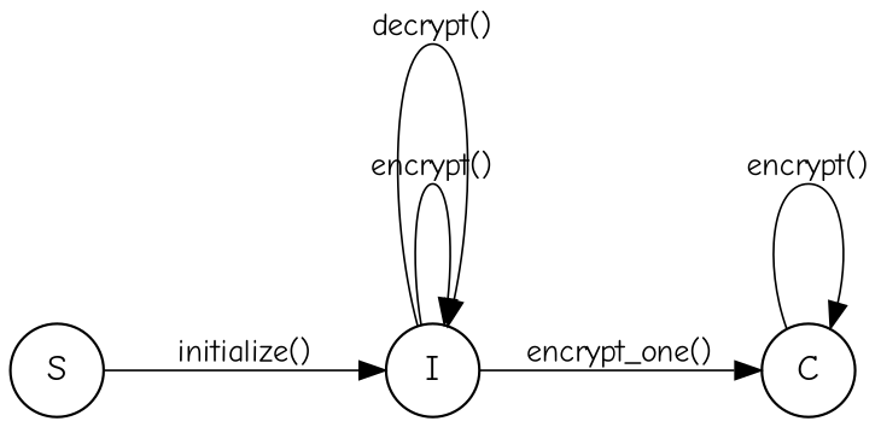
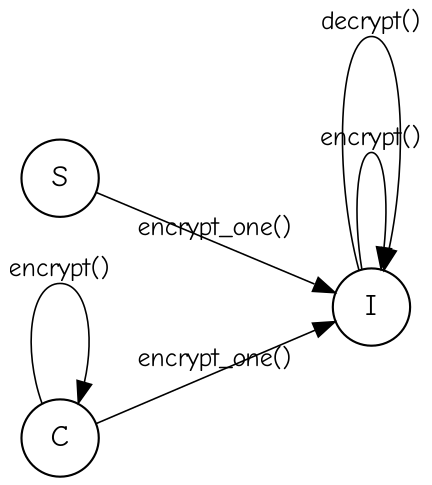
  digraph {
    fontname="Comic Neue"
    nodesep=0.75
    rankdir=LR
    ranksep=1.5
    node [fontname="Comic Neue" shape=circle]
    edge [fontname="Comic Neue" fontsize=12 labelfloat=true penwidth=0.75]
    S
    I
    C
-   S -> I [label="initialize()"]
+   S -> I [label="encrypt_one()"]
    I -> I [label="encrypt()"]
    I -> I [label="decrypt()"]
-   I -> C [label="encrypt_one()"]
+   C -> I [label="encrypt_one()"]
    C -> C [label="encrypt()"]
  }
